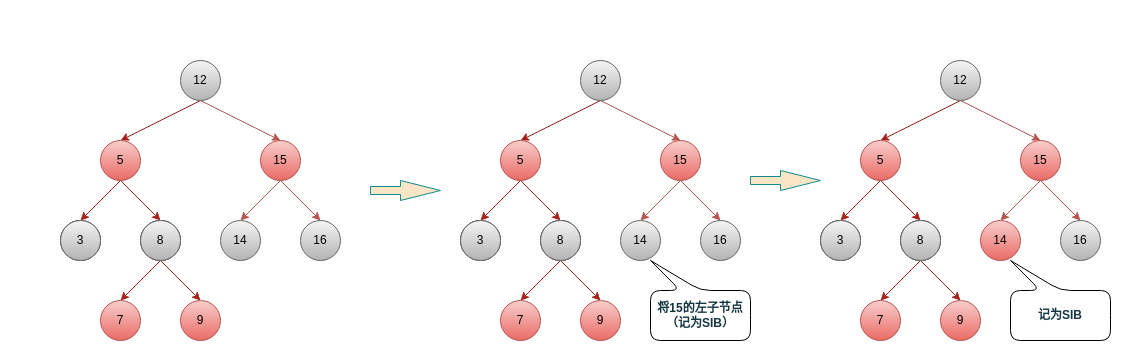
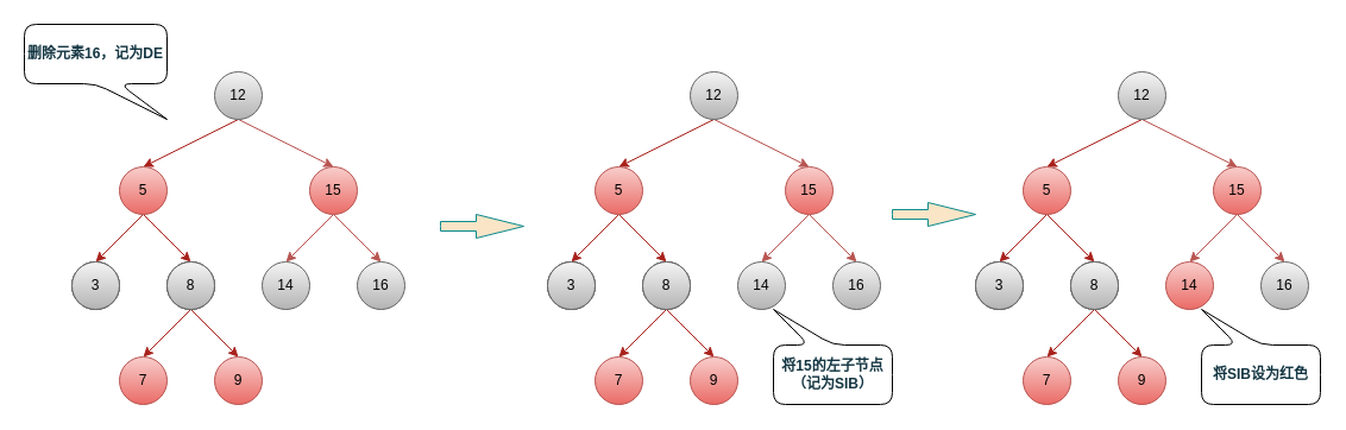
  <mxCell id="0" />
  <mxCell id="1" parent="0" />
  <mxCell id="2" value="7" style="ellipse;whiteSpace=wrap;html=1;aspect=fixed;fillColor=#f8cecc;strokeColor=#b85450;gradientColor=#ea6b66;" vertex="1" parent="1"><mxGeometry x="100" y="300" width="40" height="40" as="geometry" /></mxCell>
  <mxCell id="3" value="3" style="ellipse;whiteSpace=wrap;html=1;aspect=fixed;fillColor=#f5f5f5;strokeColor=#666666;gradientColor=#b3b3b3;" vertex="1" parent="1"><mxGeometry x="60" y="220" width="40" height="40" as="geometry" /></mxCell>
  <mxCell id="4" value="8" style="ellipse;whiteSpace=wrap;html=1;aspect=fixed;fillColor=#f5f5f5;strokeColor=#666666;gradientColor=#b3b3b3;" vertex="1" parent="1"><mxGeometry x="140" y="220" width="40" height="40" as="geometry" /></mxCell>
  <mxCell id="5" style="edgeStyle=none;rounded=1;sketch=0;orthogonalLoop=1;jettySize=auto;html=1;exitX=0.5;exitY=1;exitDx=0;exitDy=0;entryX=0.5;entryY=0;entryDx=0;entryDy=0;fontColor=#143642;strokeColor=#A8201A;fillColor=#FAE5C7;" edge="1" parent="1" target="3"><mxGeometry x="1640" y="2320" as="geometry"><mxPoint x="120" y="180" as="sourcePoint" /></mxGeometry></mxCell>
  <mxCell id="6" style="edgeStyle=none;rounded=1;sketch=0;orthogonalLoop=1;jettySize=auto;html=1;exitX=0.5;exitY=1;exitDx=0;exitDy=0;entryX=0.5;entryY=0;entryDx=0;entryDy=0;fontColor=#143642;strokeColor=#A8201A;fillColor=#FAE5C7;" edge="1" parent="1" target="4"><mxGeometry x="1640" y="2320" as="geometry"><mxPoint x="120" y="180" as="sourcePoint" /></mxGeometry></mxCell>
  <mxCell id="7" style="rounded=1;sketch=0;orthogonalLoop=1;jettySize=auto;html=1;exitX=0.5;exitY=1;exitDx=0;exitDy=0;entryX=0.5;entryY=0;entryDx=0;entryDy=0;fontColor=#143642;strokeColor=#A8201A;fillColor=#FAE5C7;" edge="1" parent="1" source="12" target="22"><mxGeometry x="1720" y="2320" as="geometry"><mxPoint x="280" y="100" as="sourcePoint" /><mxPoint x="80" y="140" as="targetPoint" /></mxGeometry></mxCell>
  <mxCell id="8" value="16" style="ellipse;whiteSpace=wrap;html=1;aspect=fixed;fillColor=#f5f5f5;strokeColor=#666666;gradientColor=#b3b3b3;" vertex="1" parent="1"><mxGeometry x="300" y="220" width="40" height="40" as="geometry" /></mxCell>
  <mxCell id="9" value="3" style="ellipse;whiteSpace=wrap;html=1;aspect=fixed;fillColor=#f5f5f5;strokeColor=#666666;gradientColor=#b3b3b3;" vertex="1" parent="1"><mxGeometry x="60" y="220" width="40" height="40" as="geometry" /></mxCell>
  <mxCell id="10" value="8" style="ellipse;whiteSpace=wrap;html=1;aspect=fixed;fillColor=#f5f5f5;strokeColor=#666666;gradientColor=#b3b3b3;" vertex="1" parent="1"><mxGeometry x="140" y="220" width="40" height="40" as="geometry" /></mxCell>
  <mxCell id="11" style="edgeStyle=none;rounded=0;orthogonalLoop=1;jettySize=auto;html=1;exitX=0.5;exitY=1;exitDx=0;exitDy=0;entryX=0.5;entryY=0;entryDx=0;entryDy=0;gradientColor=#ea6b66;fillColor=#f8cecc;strokeColor=#b85450;" edge="1" parent="1" source="12" target="21"><mxGeometry relative="1" as="geometry" /></mxCell>
  <mxCell id="12" value="12" style="ellipse;whiteSpace=wrap;html=1;aspect=fixed;fillColor=#f5f5f5;strokeColor=#666666;gradientColor=#b3b3b3;" vertex="1" parent="1"><mxGeometry x="180" y="60" width="40" height="40" as="geometry" /></mxCell>
  <mxCell id="13" value="3" style="ellipse;whiteSpace=wrap;html=1;aspect=fixed;fillColor=#f5f5f5;strokeColor=#666666;gradientColor=#b3b3b3;" vertex="1" parent="1"><mxGeometry x="60" y="220" width="40" height="40" as="geometry" /></mxCell>
  <mxCell id="14" style="edgeStyle=none;rounded=0;orthogonalLoop=1;jettySize=auto;html=1;exitX=0.5;exitY=1;exitDx=0;exitDy=0;entryX=0.5;entryY=0;entryDx=0;entryDy=0;strokeColor=#A8201A;" edge="1" parent="1" source="16" target="2"><mxGeometry relative="1" as="geometry" /></mxCell>
  <mxCell id="15" style="edgeStyle=none;rounded=0;orthogonalLoop=1;jettySize=auto;html=1;exitX=0.5;exitY=1;exitDx=0;exitDy=0;entryX=0.5;entryY=0;entryDx=0;entryDy=0;strokeColor=#A8201A;" edge="1" parent="1" source="16" target="17"><mxGeometry relative="1" as="geometry" /></mxCell>
  <mxCell id="16" value="8" style="ellipse;whiteSpace=wrap;html=1;aspect=fixed;fillColor=#f5f5f5;strokeColor=#666666;gradientColor=#b3b3b3;" vertex="1" parent="1"><mxGeometry x="140" y="220" width="40" height="40" as="geometry" /></mxCell>
  <mxCell id="17" value="9" style="ellipse;whiteSpace=wrap;html=1;aspect=fixed;fillColor=#f8cecc;strokeColor=#b85450;gradientColor=#ea6b66;" vertex="1" parent="1"><mxGeometry x="180" y="300" width="40" height="40" as="geometry" /></mxCell>
  <mxCell id="18" value="14" style="ellipse;whiteSpace=wrap;html=1;aspect=fixed;fillColor=#f5f5f5;strokeColor=#666666;gradientColor=#b3b3b3;" vertex="1" parent="1"><mxGeometry x="220" y="220" width="40" height="40" as="geometry" /></mxCell>
  <mxCell id="19" style="edgeStyle=none;rounded=0;orthogonalLoop=1;jettySize=auto;html=1;exitX=0.5;exitY=1;exitDx=0;exitDy=0;entryX=0.5;entryY=0;entryDx=0;entryDy=0;gradientColor=#ea6b66;fillColor=#f8cecc;strokeColor=#b85450;" edge="1" parent="1" source="21" target="8"><mxGeometry relative="1" as="geometry" /></mxCell>
  <mxCell id="20" style="rounded=0;orthogonalLoop=1;jettySize=auto;html=1;exitX=0.5;exitY=1;exitDx=0;exitDy=0;fontSize=13;entryX=0.5;entryY=0;entryDx=0;entryDy=0;gradientColor=#ea6b66;fillColor=#f8cecc;strokeColor=#b85450;" edge="1" parent="1" source="21" target="18"><mxGeometry relative="1" as="geometry" /></mxCell>
  <mxCell id="21" value="15" style="ellipse;whiteSpace=wrap;html=1;aspect=fixed;fillColor=#f8cecc;strokeColor=#b85450;gradientColor=#ea6b66;" vertex="1" parent="1"><mxGeometry x="260" y="140" width="40" height="40" as="geometry" /></mxCell>
  <mxCell id="22" value="5" style="ellipse;whiteSpace=wrap;html=1;aspect=fixed;fillColor=#f8cecc;strokeColor=#b85450;gradientColor=#ea6b66;" vertex="1" parent="1"><mxGeometry x="100" y="140" width="40" height="40" as="geometry" /></mxCell>
  <mxCell id="23" value="3" style="ellipse;whiteSpace=wrap;html=1;aspect=fixed;fillColor=#f5f5f5;strokeColor=#666666;gradientColor=#b3b3b3;" vertex="1" parent="1"><mxGeometry x="60" y="220" width="40" height="40" as="geometry" /></mxCell>
  <mxCell id="24" value="8" style="ellipse;whiteSpace=wrap;html=1;aspect=fixed;fillColor=#f5f5f5;strokeColor=#666666;gradientColor=#b3b3b3;" vertex="1" parent="1"><mxGeometry x="140" y="220" width="40" height="40" as="geometry" /></mxCell>
+ <mxCell id="25" value="&lt;font color=&quot;#143642&quot;&gt;&lt;b&gt;删除元素16，记为DE&lt;/b&gt;&lt;/font&gt;" style="shape=callout;whiteSpace=wrap;html=1;perimeter=calloutPerimeter;rounded=1;position2=1;" vertex="1" parent="1"><mxGeometry x="20" y="20" width="120" height="80" as="geometry" /></mxCell>
  <mxCell id="26" value="7" style="ellipse;whiteSpace=wrap;html=1;aspect=fixed;fillColor=#f8cecc;strokeColor=#b85450;gradientColor=#ea6b66;" vertex="1" parent="1"><mxGeometry x="500" y="300" width="40" height="40" as="geometry" /></mxCell>
  <mxCell id="27" value="3" style="ellipse;whiteSpace=wrap;html=1;aspect=fixed;fillColor=#f5f5f5;strokeColor=#666666;gradientColor=#b3b3b3;" vertex="1" parent="1"><mxGeometry x="460" y="220" width="40" height="40" as="geometry" /></mxCell>
  <mxCell id="28" value="8" style="ellipse;whiteSpace=wrap;html=1;aspect=fixed;fillColor=#f5f5f5;strokeColor=#666666;gradientColor=#b3b3b3;" vertex="1" parent="1"><mxGeometry x="540" y="220" width="40" height="40" as="geometry" /></mxCell>
  <mxCell id="29" style="edgeStyle=none;rounded=1;sketch=0;orthogonalLoop=1;jettySize=auto;html=1;exitX=0.5;exitY=1;exitDx=0;exitDy=0;entryX=0.5;entryY=0;entryDx=0;entryDy=0;fontColor=#143642;strokeColor=#A8201A;fillColor=#FAE5C7;" edge="1" parent="1" target="27"><mxGeometry x="2040" y="2320" as="geometry"><mxPoint x="520" y="180" as="sourcePoint" /></mxGeometry></mxCell>
  <mxCell id="30" style="edgeStyle=none;rounded=1;sketch=0;orthogonalLoop=1;jettySize=auto;html=1;exitX=0.5;exitY=1;exitDx=0;exitDy=0;entryX=0.5;entryY=0;entryDx=0;entryDy=0;fontColor=#143642;strokeColor=#A8201A;fillColor=#FAE5C7;" edge="1" parent="1" target="28"><mxGeometry x="2040" y="2320" as="geometry"><mxPoint x="520" y="180" as="sourcePoint" /></mxGeometry></mxCell>
  <mxCell id="31" style="rounded=1;sketch=0;orthogonalLoop=1;jettySize=auto;html=1;exitX=0.5;exitY=1;exitDx=0;exitDy=0;entryX=0.5;entryY=0;entryDx=0;entryDy=0;fontColor=#143642;strokeColor=#A8201A;fillColor=#FAE5C7;" edge="1" parent="1" source="36" target="46"><mxGeometry x="2120" y="2320" as="geometry"><mxPoint x="680" y="100" as="sourcePoint" /><mxPoint x="480" y="140" as="targetPoint" /></mxGeometry></mxCell>
  <mxCell id="32" value="16" style="ellipse;whiteSpace=wrap;html=1;aspect=fixed;fillColor=#f5f5f5;strokeColor=#666666;gradientColor=#b3b3b3;" vertex="1" parent="1"><mxGeometry x="700" y="220" width="40" height="40" as="geometry" /></mxCell>
  <mxCell id="33" value="3" style="ellipse;whiteSpace=wrap;html=1;aspect=fixed;fillColor=#f5f5f5;strokeColor=#666666;gradientColor=#b3b3b3;" vertex="1" parent="1"><mxGeometry x="460" y="220" width="40" height="40" as="geometry" /></mxCell>
  <mxCell id="34" value="8" style="ellipse;whiteSpace=wrap;html=1;aspect=fixed;fillColor=#f5f5f5;strokeColor=#666666;gradientColor=#b3b3b3;" vertex="1" parent="1"><mxGeometry x="540" y="220" width="40" height="40" as="geometry" /></mxCell>
  <mxCell id="35" style="edgeStyle=none;rounded=0;orthogonalLoop=1;jettySize=auto;html=1;exitX=0.5;exitY=1;exitDx=0;exitDy=0;entryX=0.5;entryY=0;entryDx=0;entryDy=0;gradientColor=#ea6b66;fillColor=#f8cecc;strokeColor=#b85450;" edge="1" parent="1" source="36" target="45"><mxGeometry relative="1" as="geometry" /></mxCell>
  <mxCell id="36" value="12" style="ellipse;whiteSpace=wrap;html=1;aspect=fixed;fillColor=#f5f5f5;strokeColor=#666666;gradientColor=#b3b3b3;" vertex="1" parent="1"><mxGeometry x="580" y="60" width="40" height="40" as="geometry" /></mxCell>
  <mxCell id="37" value="3" style="ellipse;whiteSpace=wrap;html=1;aspect=fixed;fillColor=#f5f5f5;strokeColor=#666666;gradientColor=#b3b3b3;" vertex="1" parent="1"><mxGeometry x="460" y="220" width="40" height="40" as="geometry" /></mxCell>
  <mxCell id="38" style="edgeStyle=none;rounded=0;orthogonalLoop=1;jettySize=auto;html=1;exitX=0.5;exitY=1;exitDx=0;exitDy=0;entryX=0.5;entryY=0;entryDx=0;entryDy=0;strokeColor=#A8201A;" edge="1" parent="1" source="40" target="26"><mxGeometry relative="1" as="geometry" /></mxCell>
  <mxCell id="39" style="edgeStyle=none;rounded=0;orthogonalLoop=1;jettySize=auto;html=1;exitX=0.5;exitY=1;exitDx=0;exitDy=0;entryX=0.5;entryY=0;entryDx=0;entryDy=0;strokeColor=#A8201A;" edge="1" parent="1" source="40" target="41"><mxGeometry relative="1" as="geometry" /></mxCell>
  <mxCell id="40" value="8" style="ellipse;whiteSpace=wrap;html=1;aspect=fixed;fillColor=#f5f5f5;strokeColor=#666666;gradientColor=#b3b3b3;" vertex="1" parent="1"><mxGeometry x="540" y="220" width="40" height="40" as="geometry" /></mxCell>
  <mxCell id="41" value="9" style="ellipse;whiteSpace=wrap;html=1;aspect=fixed;fillColor=#f8cecc;strokeColor=#b85450;gradientColor=#ea6b66;" vertex="1" parent="1"><mxGeometry x="580" y="300" width="40" height="40" as="geometry" /></mxCell>
  <mxCell id="42" value="14" style="ellipse;whiteSpace=wrap;html=1;aspect=fixed;fillColor=#f5f5f5;strokeColor=#666666;gradientColor=#b3b3b3;" vertex="1" parent="1"><mxGeometry x="620" y="220" width="40" height="40" as="geometry" /></mxCell>
  <mxCell id="43" style="edgeStyle=none;rounded=0;orthogonalLoop=1;jettySize=auto;html=1;exitX=0.5;exitY=1;exitDx=0;exitDy=0;entryX=0.5;entryY=0;entryDx=0;entryDy=0;gradientColor=#ea6b66;fillColor=#f8cecc;strokeColor=#b85450;" edge="1" parent="1" source="45" target="32"><mxGeometry relative="1" as="geometry" /></mxCell>
  <mxCell id="44" style="rounded=0;orthogonalLoop=1;jettySize=auto;html=1;exitX=0.5;exitY=1;exitDx=0;exitDy=0;fontSize=13;entryX=0.5;entryY=0;entryDx=0;entryDy=0;gradientColor=#ea6b66;fillColor=#f8cecc;strokeColor=#b85450;" edge="1" parent="1" source="45" target="42"><mxGeometry relative="1" as="geometry" /></mxCell>
  <mxCell id="45" value="15" style="ellipse;whiteSpace=wrap;html=1;aspect=fixed;fillColor=#f8cecc;strokeColor=#b85450;gradientColor=#ea6b66;" vertex="1" parent="1"><mxGeometry x="660" y="140" width="40" height="40" as="geometry" /></mxCell>
  <mxCell id="46" value="5" style="ellipse;whiteSpace=wrap;html=1;aspect=fixed;fillColor=#f8cecc;strokeColor=#b85450;gradientColor=#ea6b66;" vertex="1" parent="1"><mxGeometry x="500" y="140" width="40" height="40" as="geometry" /></mxCell>
  <mxCell id="47" value="3" style="ellipse;whiteSpace=wrap;html=1;aspect=fixed;fillColor=#f5f5f5;strokeColor=#666666;gradientColor=#b3b3b3;" vertex="1" parent="1"><mxGeometry x="460" y="220" width="40" height="40" as="geometry" /></mxCell>
  <mxCell id="48" value="8" style="ellipse;whiteSpace=wrap;html=1;aspect=fixed;fillColor=#f5f5f5;strokeColor=#666666;gradientColor=#b3b3b3;" vertex="1" parent="1"><mxGeometry x="540" y="220" width="40" height="40" as="geometry" /></mxCell>
  <mxCell id="49" value="" style="html=1;shadow=0;dashed=0;align=center;verticalAlign=middle;shape=mxgraph.arrows2.arrow;dy=0.6;dx=40;notch=0;rounded=1;glass=0;sketch=0;fontColor=#143642;strokeColor=#0F8B8D;fillColor=#FAE5C7;" vertex="1" parent="1"><mxGeometry x="370" y="180" width="70" height="20" as="geometry" /></mxCell>
  <mxCell id="50" value="&lt;font color=&quot;#143642&quot;&gt;&lt;b&gt;将15的左子节点（记为SIB）&lt;/b&gt;&lt;/font&gt;" style="shape=callout;whiteSpace=wrap;html=1;perimeter=calloutPerimeter;rounded=1;position2=1;direction=west;" vertex="1" parent="1"><mxGeometry x="650" y="260" width="100" height="80" as="geometry" /></mxCell>
  <mxCell id="51" value="7" style="ellipse;whiteSpace=wrap;html=1;aspect=fixed;fillColor=#f8cecc;strokeColor=#b85450;gradientColor=#ea6b66;" vertex="1" parent="1"><mxGeometry x="860" y="300" width="40" height="40" as="geometry" /></mxCell>
  <mxCell id="52" value="3" style="ellipse;whiteSpace=wrap;html=1;aspect=fixed;fillColor=#f5f5f5;strokeColor=#666666;gradientColor=#b3b3b3;" vertex="1" parent="1"><mxGeometry x="820" y="220" width="40" height="40" as="geometry" /></mxCell>
  <mxCell id="53" value="8" style="ellipse;whiteSpace=wrap;html=1;aspect=fixed;fillColor=#f5f5f5;strokeColor=#666666;gradientColor=#b3b3b3;" vertex="1" parent="1"><mxGeometry x="900" y="220" width="40" height="40" as="geometry" /></mxCell>
  <mxCell id="54" style="edgeStyle=none;rounded=1;sketch=0;orthogonalLoop=1;jettySize=auto;html=1;exitX=0.5;exitY=1;exitDx=0;exitDy=0;entryX=0.5;entryY=0;entryDx=0;entryDy=0;fontColor=#143642;strokeColor=#A8201A;fillColor=#FAE5C7;" edge="1" parent="1" target="52"><mxGeometry x="2400" y="2320" as="geometry"><mxPoint x="880" y="180" as="sourcePoint" /></mxGeometry></mxCell>
  <mxCell id="55" style="edgeStyle=none;rounded=1;sketch=0;orthogonalLoop=1;jettySize=auto;html=1;exitX=0.5;exitY=1;exitDx=0;exitDy=0;entryX=0.5;entryY=0;entryDx=0;entryDy=0;fontColor=#143642;strokeColor=#A8201A;fillColor=#FAE5C7;" edge="1" parent="1" target="53"><mxGeometry x="2400" y="2320" as="geometry"><mxPoint x="880" y="180" as="sourcePoint" /></mxGeometry></mxCell>
  <mxCell id="56" style="rounded=1;sketch=0;orthogonalLoop=1;jettySize=auto;html=1;exitX=0.5;exitY=1;exitDx=0;exitDy=0;entryX=0.5;entryY=0;entryDx=0;entryDy=0;fontColor=#143642;strokeColor=#A8201A;fillColor=#FAE5C7;" edge="1" parent="1" source="61" target="71"><mxGeometry x="2480" y="2320" as="geometry"><mxPoint x="1040" y="100" as="sourcePoint" /><mxPoint x="840" y="140" as="targetPoint" /></mxGeometry></mxCell>
  <mxCell id="57" value="16" style="ellipse;whiteSpace=wrap;html=1;aspect=fixed;fillColor=#f5f5f5;strokeColor=#666666;gradientColor=#b3b3b3;" vertex="1" parent="1"><mxGeometry x="1060" y="220" width="40" height="40" as="geometry" /></mxCell>
  <mxCell id="58" value="3" style="ellipse;whiteSpace=wrap;html=1;aspect=fixed;fillColor=#f5f5f5;strokeColor=#666666;gradientColor=#b3b3b3;" vertex="1" parent="1"><mxGeometry x="820" y="220" width="40" height="40" as="geometry" /></mxCell>
  <mxCell id="59" value="8" style="ellipse;whiteSpace=wrap;html=1;aspect=fixed;fillColor=#f5f5f5;strokeColor=#666666;gradientColor=#b3b3b3;" vertex="1" parent="1"><mxGeometry x="900" y="220" width="40" height="40" as="geometry" /></mxCell>
  <mxCell id="60" style="edgeStyle=none;rounded=0;orthogonalLoop=1;jettySize=auto;html=1;exitX=0.5;exitY=1;exitDx=0;exitDy=0;entryX=0.5;entryY=0;entryDx=0;entryDy=0;gradientColor=#ea6b66;fillColor=#f8cecc;strokeColor=#b85450;" edge="1" parent="1" source="61" target="70"><mxGeometry relative="1" as="geometry" /></mxCell>
  <mxCell id="61" value="12" style="ellipse;whiteSpace=wrap;html=1;aspect=fixed;fillColor=#f5f5f5;strokeColor=#666666;gradientColor=#b3b3b3;" vertex="1" parent="1"><mxGeometry x="940" y="60" width="40" height="40" as="geometry" /></mxCell>
  <mxCell id="62" value="3" style="ellipse;whiteSpace=wrap;html=1;aspect=fixed;fillColor=#f5f5f5;strokeColor=#666666;gradientColor=#b3b3b3;" vertex="1" parent="1"><mxGeometry x="820" y="220" width="40" height="40" as="geometry" /></mxCell>
  <mxCell id="63" style="edgeStyle=none;rounded=0;orthogonalLoop=1;jettySize=auto;html=1;exitX=0.5;exitY=1;exitDx=0;exitDy=0;entryX=0.5;entryY=0;entryDx=0;entryDy=0;strokeColor=#A8201A;" edge="1" parent="1" source="65" target="51"><mxGeometry relative="1" as="geometry" /></mxCell>
  <mxCell id="64" style="edgeStyle=none;rounded=0;orthogonalLoop=1;jettySize=auto;html=1;exitX=0.5;exitY=1;exitDx=0;exitDy=0;entryX=0.5;entryY=0;entryDx=0;entryDy=0;strokeColor=#A8201A;" edge="1" parent="1" source="65" target="66"><mxGeometry relative="1" as="geometry" /></mxCell>
  <mxCell id="65" value="8" style="ellipse;whiteSpace=wrap;html=1;aspect=fixed;fillColor=#f5f5f5;strokeColor=#666666;gradientColor=#b3b3b3;" vertex="1" parent="1"><mxGeometry x="900" y="220" width="40" height="40" as="geometry" /></mxCell>
  <mxCell id="66" value="9" style="ellipse;whiteSpace=wrap;html=1;aspect=fixed;fillColor=#f8cecc;strokeColor=#b85450;gradientColor=#ea6b66;" vertex="1" parent="1"><mxGeometry x="940" y="300" width="40" height="40" as="geometry" /></mxCell>
  <mxCell id="67" value="14" style="ellipse;whiteSpace=wrap;html=1;aspect=fixed;fillColor=#f8cecc;strokeColor=#b85450;gradientColor=#ea6b66;" vertex="1" parent="1"><mxGeometry x="980" y="220" width="40" height="40" as="geometry" /></mxCell>
  <mxCell id="68" style="edgeStyle=none;rounded=0;orthogonalLoop=1;jettySize=auto;html=1;exitX=0.5;exitY=1;exitDx=0;exitDy=0;entryX=0.5;entryY=0;entryDx=0;entryDy=0;gradientColor=#ea6b66;fillColor=#f8cecc;strokeColor=#b85450;" edge="1" parent="1" source="70" target="57"><mxGeometry relative="1" as="geometry" /></mxCell>
  <mxCell id="69" style="rounded=0;orthogonalLoop=1;jettySize=auto;html=1;exitX=0.5;exitY=1;exitDx=0;exitDy=0;fontSize=13;entryX=0.5;entryY=0;entryDx=0;entryDy=0;gradientColor=#ea6b66;fillColor=#f8cecc;strokeColor=#b85450;" edge="1" parent="1" source="70" target="67"><mxGeometry relative="1" as="geometry" /></mxCell>
  <mxCell id="70" value="15" style="ellipse;whiteSpace=wrap;html=1;aspect=fixed;fillColor=#f8cecc;strokeColor=#b85450;gradientColor=#ea6b66;" vertex="1" parent="1"><mxGeometry x="1020" y="140" width="40" height="40" as="geometry" /></mxCell>
  <mxCell id="71" value="5" style="ellipse;whiteSpace=wrap;html=1;aspect=fixed;fillColor=#f8cecc;strokeColor=#b85450;gradientColor=#ea6b66;" vertex="1" parent="1"><mxGeometry x="860" y="140" width="40" height="40" as="geometry" /></mxCell>
  <mxCell id="72" value="3" style="ellipse;whiteSpace=wrap;html=1;aspect=fixed;fillColor=#f5f5f5;strokeColor=#666666;gradientColor=#b3b3b3;" vertex="1" parent="1"><mxGeometry x="820" y="220" width="40" height="40" as="geometry" /></mxCell>
  <mxCell id="73" value="8" style="ellipse;whiteSpace=wrap;html=1;aspect=fixed;fillColor=#f5f5f5;strokeColor=#666666;gradientColor=#b3b3b3;" vertex="1" parent="1"><mxGeometry x="900" y="220" width="40" height="40" as="geometry" /></mxCell>
- <mxCell id="74" value="&lt;font color=&quot;#143642&quot;&gt;&lt;b&gt;记为SIB&lt;/b&gt;&lt;/font&gt;" style="shape=callout;whiteSpace=wrap;html=1;perimeter=calloutPerimeter;rounded=1;position2=1;direction=west;" vertex="1" parent="1"><mxGeometry x="1010" y="260" width="100" height="80" as="geometry" /></mxCell>
+ <mxCell id="74" value="&lt;font color=&quot;#143642&quot;&gt;&lt;b&gt;将SIB设为红色&lt;/b&gt;&lt;/font&gt;" style="shape=callout;whiteSpace=wrap;html=1;perimeter=calloutPerimeter;rounded=1;position2=1;direction=west;" vertex="1" parent="1"><mxGeometry x="1010" y="260" width="100" height="80" as="geometry" /></mxCell>
  <mxCell id="75" value="" style="html=1;shadow=0;dashed=0;align=center;verticalAlign=middle;shape=mxgraph.arrows2.arrow;dy=0.6;dx=40;notch=0;rounded=1;glass=0;sketch=0;fontColor=#143642;strokeColor=#0F8B8D;fillColor=#FAE5C7;" vertex="1" parent="1"><mxGeometry x="750" y="170" width="70" height="20" as="geometry" /></mxCell>
